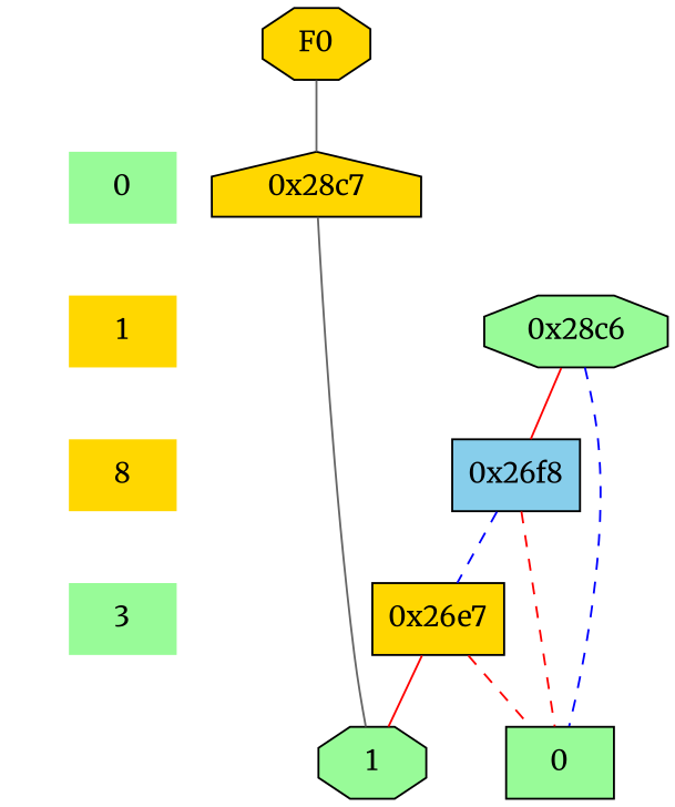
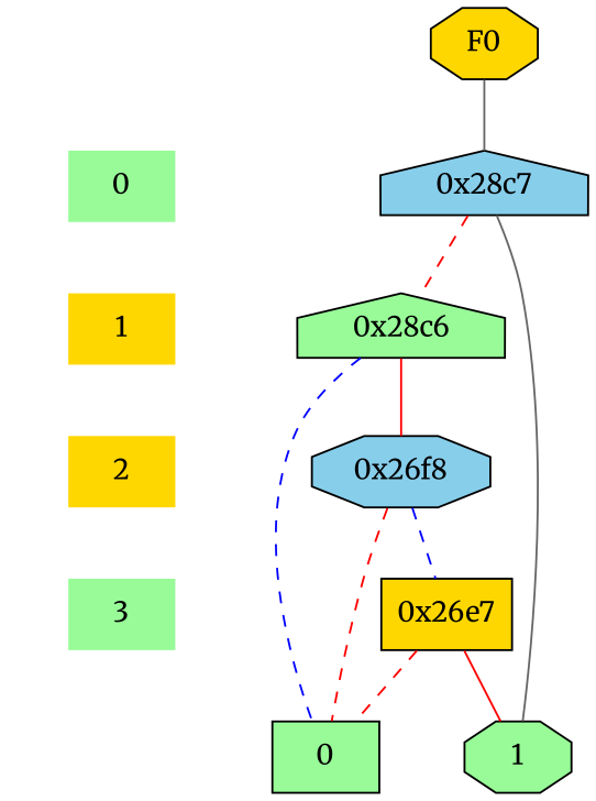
  digraph {
    fontname=Merriweather
    node [fontname=Merriweather shape=plaintext style=filled fillcolor=palegreen]
    edge [dir=none fontname=Merriweather style=dashed color=red]
    "CONST NODES" [style=invis fillcolor=""]
    " 0 "
    " 1 " [fillcolor=gold]
-   " 2 " [fillcolor=gold label=8]
+   " 2 " [fillcolor=gold]
    " 3 "
    F0 [fillcolor=gold shape=octagon]
-   "0x28c7" [fillcolor=gold shape=house]
-   "0x28c6" [shape=octagon]
-   "0x26f8" [fillcolor=skyblue shape=box]
+   "0x28c7" [fillcolor=skyblue shape=house]
+   "0x28c6" [shape=house]
+   "0x26f8" [fillcolor=skyblue shape=octagon]
    "0x26e7" [fillcolor=gold shape=box]
    n11 [label=0 shape=box]
    n12 [label=1 shape=octagon]
    subgraph sub_1 {
      "CONST NODES"
      " 0 "
      " 1 "
      " 2 "
      " 3 "
    }
    subgraph sub_2 {
      rank=same
      F0
    }
    subgraph sub_3 {
      rank=same
      " 0 "
      "0x28c7"
    }
    subgraph sub_4 {
      rank=same
      " 1 "
      "0x28c6"
    }
    subgraph sub_5 {
      rank=same
      " 2 "
      "0x26f8"
    }
    subgraph sub_6 {
      rank=same
      " 3 "
      "0x26e7"
    }
    subgraph sub_7 {
      rank=same
      "CONST NODES"
      subgraph sub_8 {
        rank=same
        n11
        n12
      }
    }
    " 0 " -> " 1 " [style=invis color=""]
    " 1 " -> " 2 " [style=invis color=""]
    " 2 " -> " 3 " [style=invis color=""]
    " 3 " -> "CONST NODES" [style=invis color=""]
    F0 -> "0x28c7" [color=gray40 style=solid]
+   "0x28c7" -> "0x28c6"
    "0x28c7" -> n12 [color=gray40 style=""]
    "0x28c6" -> "0x26f8" [style=""]
    "0x28c6" -> n11 [color=blue]
    "0x26f8" -> "0x26e7" [color=blue]
    "0x26f8" -> n11
    "0x26e7" -> n11
    "0x26e7" -> n12 [style=""]
  }
